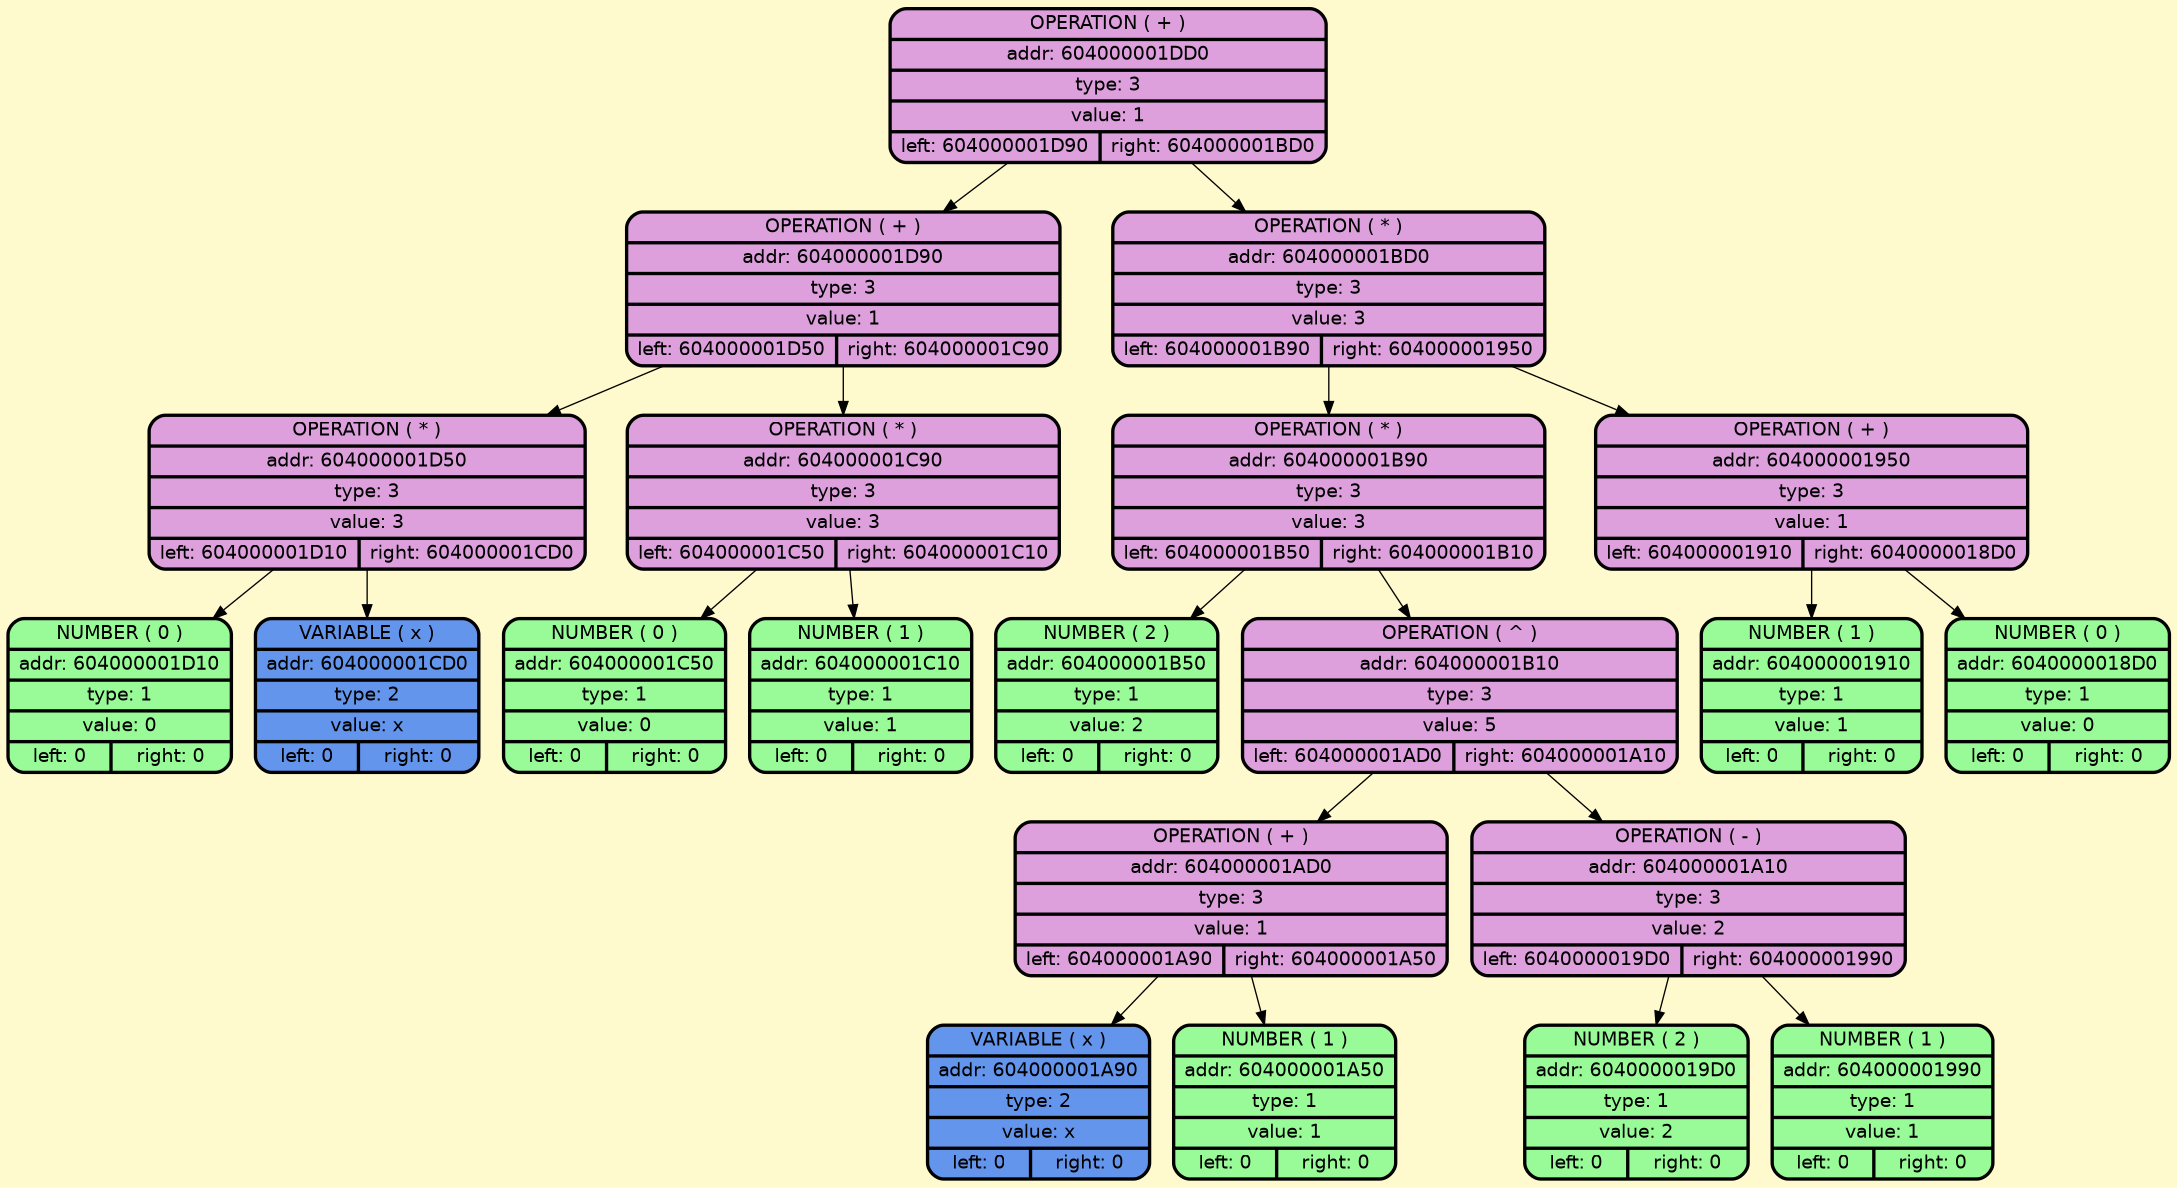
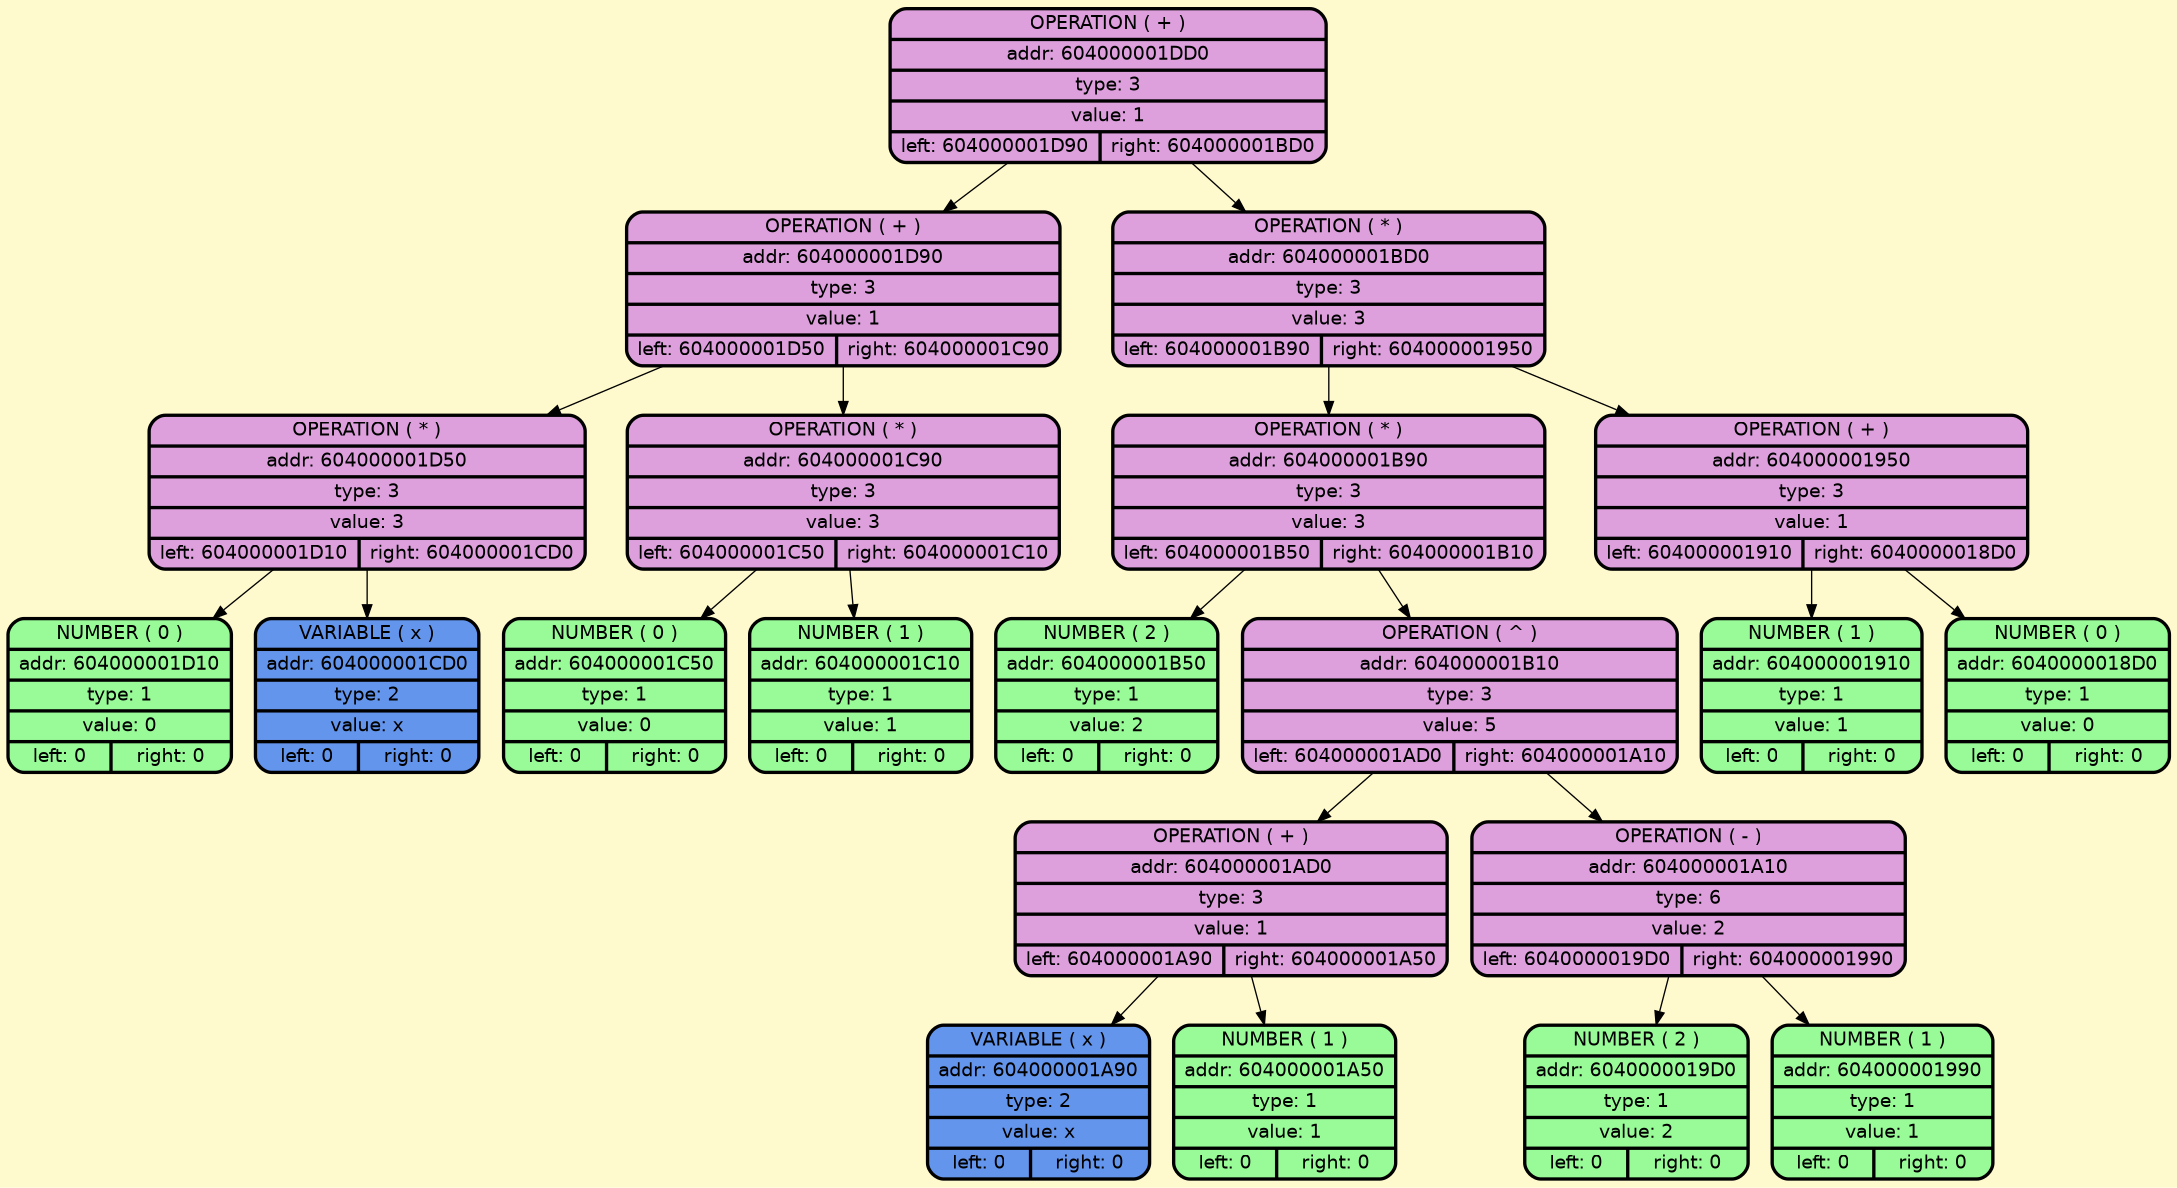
  digraph {
    bgcolor=lemonchiffon
    fontname="DejaVu Sans"
    node [color="#000000" fillcolor=plum fontcolor="#000000" penwidth=2.5 shape=Mrecord style=filled fontname="DejaVu Sans"]
    edge [fontname="DejaVu Sans"]
    n1 [label=" {OPERATION ( + ) | addr: 604000001DD0 | type: 3 | value: 1 | {left: 604000001D90 | right: 604000001BD0}} "]
    n2 [label=" {OPERATION ( + ) | addr: 604000001D90 | type: 3 | value: 1 | {left: 604000001D50 | right: 604000001C90}} "]
    n3 [label=" {OPERATION ( * ) | addr: 604000001BD0 | type: 3 | value: 3 | {left: 604000001B90 | right: 604000001950}} "]
    n4 [label=" {OPERATION ( * ) | addr: 604000001D50 | type: 3 | value: 3 | {left: 604000001D10 | right: 604000001CD0}} "]
    n5 [label=" {OPERATION ( * ) | addr: 604000001C90 | type: 3 | value: 3 | {left: 604000001C50 | right: 604000001C10}} "]
    n6 [fillcolor=palegreen label="  {NUMBER ( 0 )| addr: 604000001D10 | type: 1| value: 0 | {left: 0 | right: 0}} "]
    n7 [fillcolor=cornflowerblue label="  {VARIABLE ( x )| addr: 604000001CD0 | type: 2| value: x | {left: 0 | right: 0}} "]
    n8 [fillcolor=palegreen label="  {NUMBER ( 0 )| addr: 604000001C50 | type: 1| value: 0 | {left: 0 | right: 0}} "]
    n9 [fillcolor=palegreen label="  {NUMBER ( 1 )| addr: 604000001C10 | type: 1| value: 1 | {left: 0 | right: 0}} "]
    n10 [label=" {OPERATION ( * ) | addr: 604000001B90 | type: 3 | value: 3 | {left: 604000001B50 | right: 604000001B10}} "]
    n11 [label=" {OPERATION ( + ) | addr: 604000001950 | type: 3 | value: 1 | {left: 604000001910 | right: 6040000018D0}} "]
    n12 [fillcolor=palegreen label="  {NUMBER ( 2 )| addr: 604000001B50 | type: 1| value: 2 | {left: 0 | right: 0}} "]
    n13 [label=" {OPERATION ( ^ ) | addr: 604000001B10 | type: 3 | value: 5 | {left: 604000001AD0 | right: 604000001A10}} "]
    n14 [label=" {OPERATION ( + ) | addr: 604000001AD0 | type: 3 | value: 1 | {left: 604000001A90 | right: 604000001A50}} "]
-   n15 [label=" {OPERATION ( - ) | addr: 604000001A10 | type: 3 | value: 2 | {left: 6040000019D0 | right: 604000001990}} "]
+   n15 [label=" {OPERATION ( - ) | addr: 604000001A10 | type: 6 | value: 2 | {left: 6040000019D0 | right: 604000001990}} "]
    n16 [fillcolor=cornflowerblue label="  {VARIABLE ( x )| addr: 604000001A90 | type: 2| value: x | {left: 0 | right: 0}} "]
    n17 [fillcolor=palegreen label="  {NUMBER ( 1 )| addr: 604000001A50 | type: 1| value: 1 | {left: 0 | right: 0}} "]
    n18 [fillcolor=palegreen label="  {NUMBER ( 2 )| addr: 6040000019D0 | type: 1| value: 2 | {left: 0 | right: 0}} "]
    n19 [fillcolor=palegreen label="  {NUMBER ( 1 )| addr: 604000001990 | type: 1| value: 1 | {left: 0 | right: 0}} "]
    n20 [fillcolor=palegreen label="  {NUMBER ( 1 )| addr: 604000001910 | type: 1| value: 1 | {left: 0 | right: 0}} "]
    n21 [fillcolor=palegreen label="  {NUMBER ( 0 )| addr: 6040000018D0 | type: 1| value: 0 | {left: 0 | right: 0}} "]
    n1 -> n2
    n1 -> n3
    n2 -> n4
    n2 -> n5
    n3 -> n10
    n3 -> n11
    n4 -> n6
    n4 -> n7
    n5 -> n8
    n5 -> n9
    n10 -> n12
    n10 -> n13
    n11 -> n20
    n11 -> n21
    n13 -> n14
    n13 -> n15
    n14 -> n16
    n14 -> n17
    n15 -> n18
    n15 -> n19
  }
